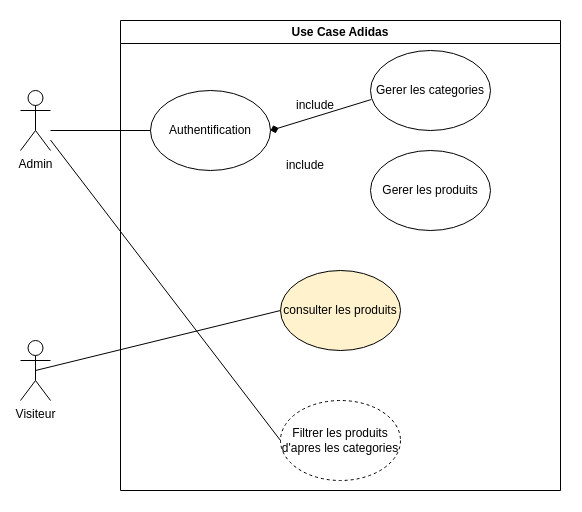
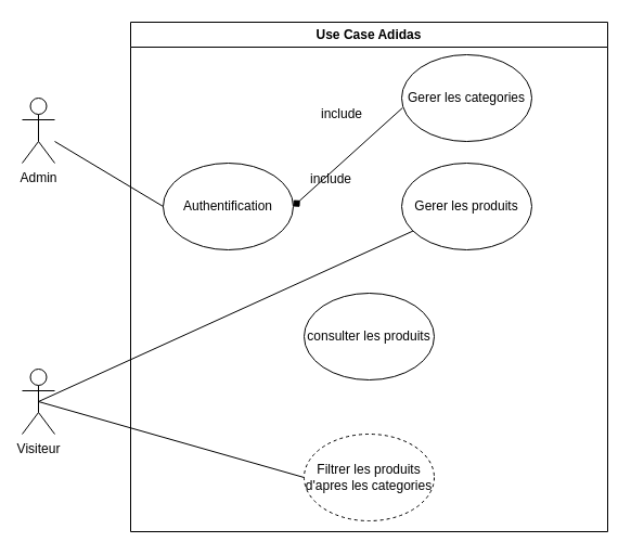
  <mxCell id="0" />
  <mxCell id="1" parent="0" />
  <mxCell id="2" value="Use Case Adidas" style="swimlane;whiteSpace=wrap;html=1;" vertex="1" parent="1"><mxGeometry x="120" y="20" width="440" height="470" as="geometry" /></mxCell>
  <mxCell id="3" value="Gerer les categories" style="ellipse;whiteSpace=wrap;html=1;" vertex="1" parent="2"><mxGeometry x="250" y="30" width="120" height="80" as="geometry" /></mxCell>
  <mxCell id="4" value="Gerer les produits" style="ellipse;whiteSpace=wrap;html=1;" vertex="1" parent="2"><mxGeometry x="250" y="130" width="120" height="80" as="geometry" /></mxCell>
- <mxCell id="5" value="Authentification" style="ellipse;whiteSpace=wrap;html=1;" vertex="1" parent="2"><mxGeometry x="30" y="70" width="120" height="80" as="geometry" /></mxCell>
+ <mxCell id="5" value="Authentification" style="ellipse;whiteSpace=wrap;html=1;" vertex="1" parent="2"><mxGeometry x="30" y="130" width="120" height="80" as="geometry" /></mxCell>
  <mxCell id="6" value="" style="endArrow=diamond;html=1;entryX=1;entryY=0.5;entryDx=0;entryDy=0;exitX=0.006;exitY=0.613;exitDx=0;exitDy=0;exitPerimeter=0;" edge="1" parent="2" source="3" target="5"><mxGeometry width="50" height="50" relative="1" as="geometry"><mxPoint x="190" y="350" as="sourcePoint" /><mxPoint x="240" y="300" as="targetPoint" /></mxGeometry></mxCell>
  <mxCell id="7" value="include" style="text;strokeColor=none;fillColor=none;align=left;verticalAlign=middle;spacingLeft=4;spacingRight=4;overflow=hidden;points=[[0,0.5],[1,0.5]];portConstraint=eastwest;rotatable=0;whiteSpace=wrap;html=1;" vertex="1" parent="2"><mxGeometry x="170" y="70" width="80" height="30" as="geometry" /></mxCell>
  <mxCell id="8" value="include" style="text;strokeColor=none;fillColor=none;align=left;verticalAlign=middle;spacingLeft=4;spacingRight=4;overflow=hidden;points=[[0,0.5],[1,0.5]];portConstraint=eastwest;rotatable=0;whiteSpace=wrap;html=1;" vertex="1" parent="2"><mxGeometry x="160" y="130" width="80" height="30" as="geometry" /></mxCell>
- <mxCell id="9" value="consulter les produits" style="ellipse;whiteSpace=wrap;html=1;fillColor=#fff2cc;" vertex="1" parent="2"><mxGeometry x="160" y="250" width="120" height="80" as="geometry" /></mxCell>
+ <mxCell id="9" value="consulter les produits" style="ellipse;whiteSpace=wrap;html=1;" vertex="1" parent="2"><mxGeometry x="160" y="250" width="120" height="80" as="geometry" /></mxCell>
  <mxCell id="10" value="Filtrer les produits d'apres les categories" style="ellipse;whiteSpace=wrap;html=1;dashed=1;" vertex="1" parent="2"><mxGeometry x="160" y="380" width="120" height="80" as="geometry" /></mxCell>
  <mxCell id="11" value="Admin" style="shape=umlActor;verticalLabelPosition=bottom;verticalAlign=top;html=1;outlineConnect=0;" vertex="1" parent="1"><mxGeometry x="20" y="90" width="30" height="60" as="geometry" /></mxCell>
  <mxCell id="12" value="" style="endArrow=none;html=1;entryX=0;entryY=0.5;entryDx=0;entryDy=0;" edge="1" parent="1" target="5"><mxGeometry width="50" height="50" relative="1" as="geometry"><mxPoint x="50" y="130" as="sourcePoint" /><mxPoint x="360" y="320" as="targetPoint" /></mxGeometry></mxCell>
  <mxCell id="13" value="Visiteur" style="shape=umlActor;verticalLabelPosition=bottom;verticalAlign=top;html=1;outlineConnect=0;" vertex="1" parent="1"><mxGeometry x="20" y="340" width="30" height="60" as="geometry" /></mxCell>
- <mxCell id="14" value="" style="endArrow=none;html=1;entryX=0;entryY=0.5;entryDx=0;entryDy=0;exitX=0.5;exitY=0.5;exitDx=0;exitDy=0;exitPerimeter=0;" edge="1" parent="1" source="13" target="9"><mxGeometry width="50" height="50" relative="1" as="geometry"><mxPoint x="40" y="380" as="sourcePoint" /><mxPoint x="90" y="330" as="targetPoint" /></mxGeometry></mxCell>
- <mxCell id="15" value="" style="endArrow=none;html=1;exitX=0;exitY=0.5;exitDx=0;exitDy=0;" edge="1" parent="1" source="10" target="11"><mxGeometry width="50" height="50" relative="1" as="geometry"><mxPoint x="160" y="480" as="sourcePoint" /><mxPoint x="210" y="430" as="targetPoint" /></mxGeometry></mxCell>
+ <mxCell id="14" value="" style="endArrow=none;html=1;exitX=0.5;exitY=0.5;exitDx=0;exitDy=0;exitPerimeter=0;" edge="1" parent="1" source="13" target="4"><mxGeometry width="50" height="50" relative="1" as="geometry"><mxPoint x="40" y="380" as="sourcePoint" /><mxPoint x="90" y="330" as="targetPoint" /></mxGeometry></mxCell>
+ <mxCell id="15" value="" style="endArrow=none;html=1;entryX=0.5;entryY=0.5;entryDx=0;entryDy=0;entryPerimeter=0;exitX=0;exitY=0.5;exitDx=0;exitDy=0;" edge="1" parent="1" source="10" target="13"><mxGeometry width="50" height="50" relative="1" as="geometry"><mxPoint x="160" y="480" as="sourcePoint" /><mxPoint x="210" y="430" as="targetPoint" /></mxGeometry></mxCell>
